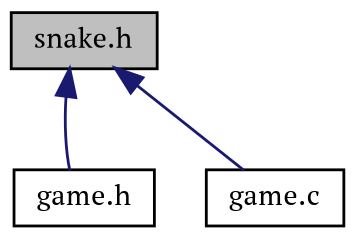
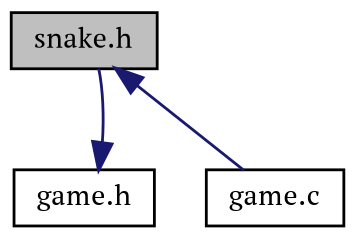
  digraph {
    fontname="PT Serif"
    node [color=black fillcolor=white fontname="PT Serif" fontsize=10 shape=record style=filled]
    edge [color=midnightblue dir=back fontname="PT Serif" fontsize=10 labelfontname=Helvetica labelfontsize=10 style=solid]
    n1 [fillcolor=grey75 fontcolor=black height=0.2 label="snake.h" width=0.4]
    n2 [height=0.2 label="game.h" width=0.4]
    n3 [height=0.2 label="game.c" width=0.4]
-   n1 -> n2
+   n2 -> n1
    n1 -> n3
  }
